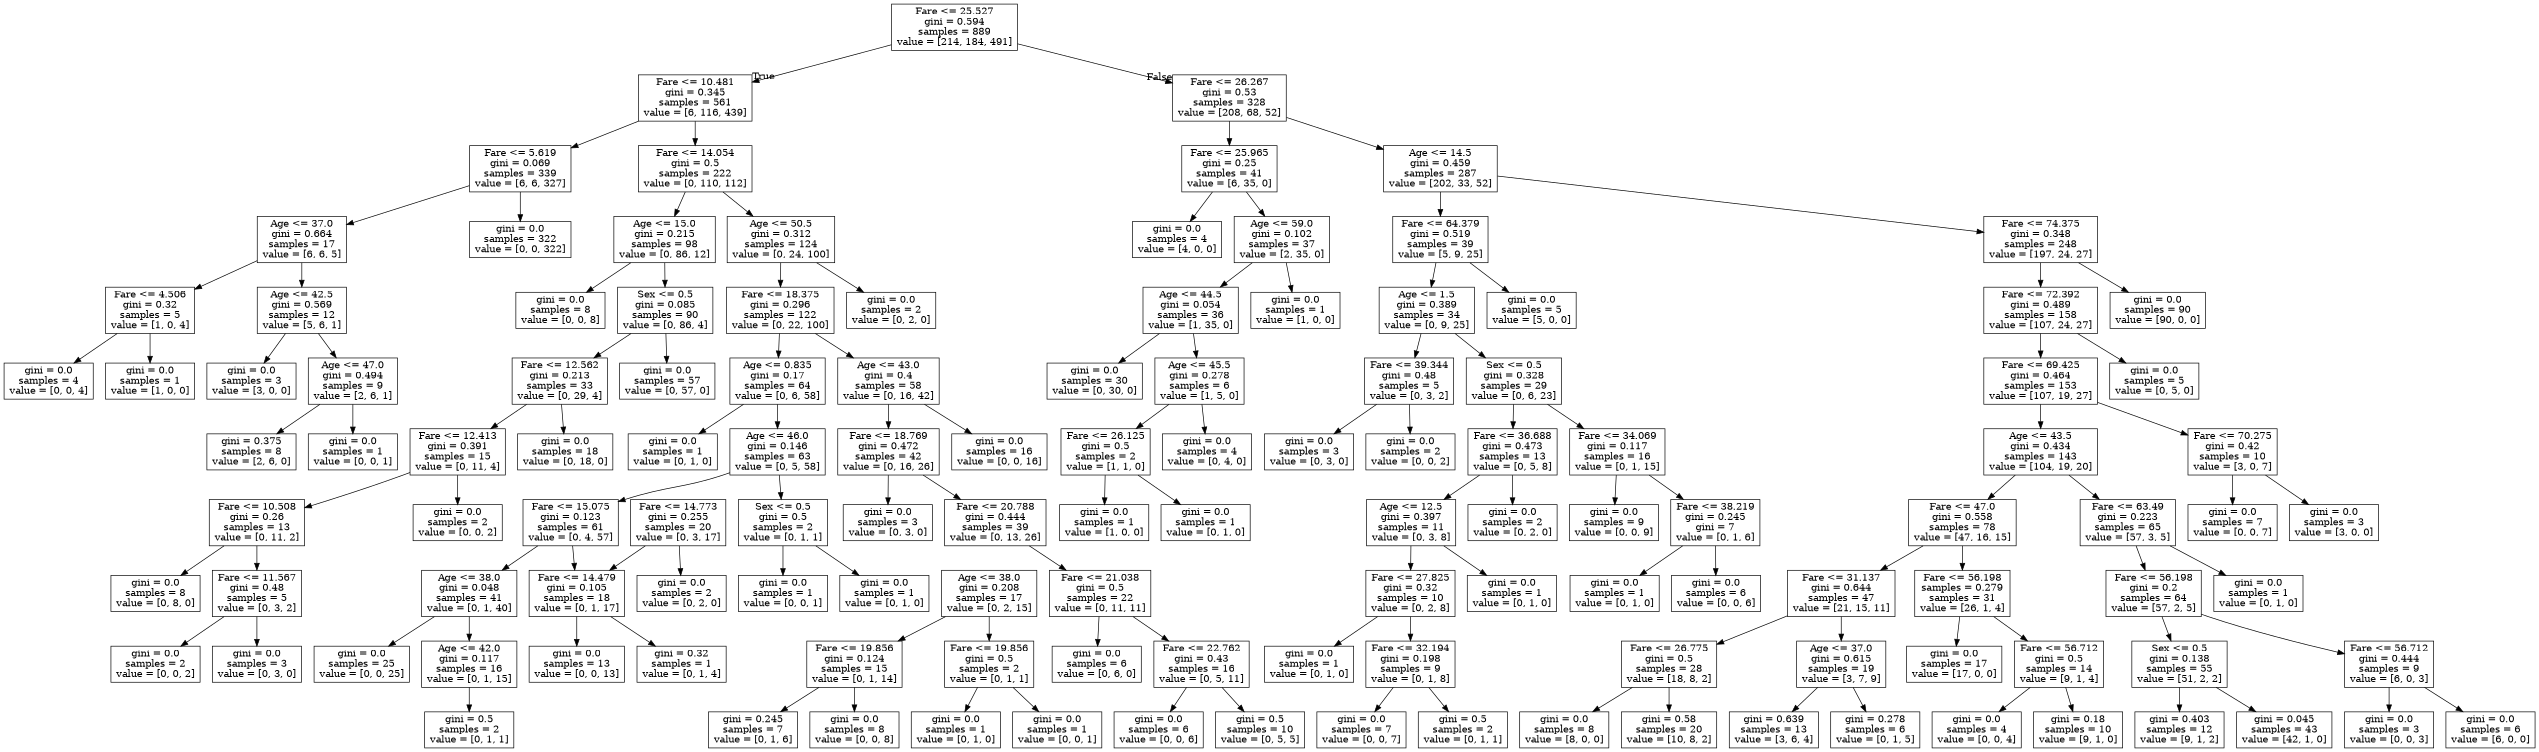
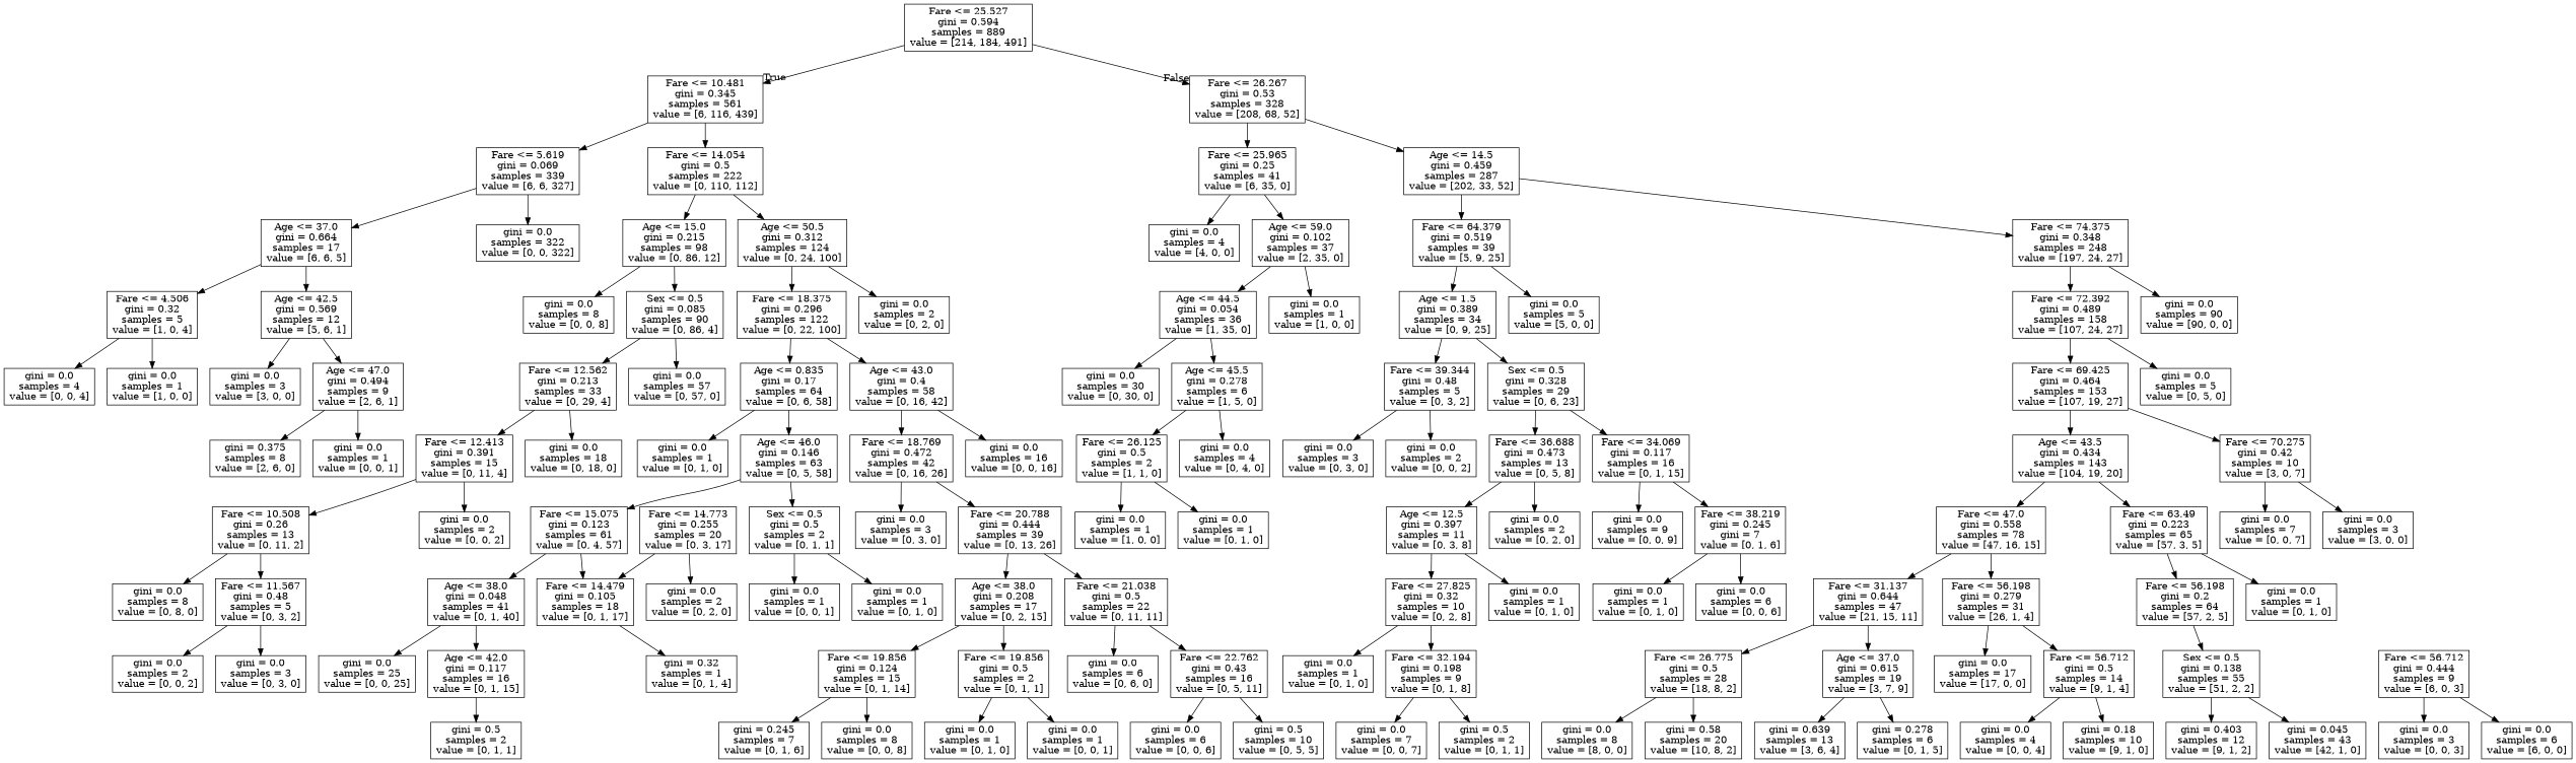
  digraph {
    node [shape=box]
    n1 [label="Fare <= 25.527\ngini = 0.594\nsamples = 889\nvalue = [214, 184, 491]"]
    n2 [label="Fare <= 10.481\ngini = 0.345\nsamples = 561\nvalue = [6, 116, 439]"]
    n3 [label="Fare <= 26.267\ngini = 0.53\nsamples = 328\nvalue = [208, 68, 52]"]
    n4 [label="Fare <= 5.619\ngini = 0.069\nsamples = 339\nvalue = [6, 6, 327]"]
    n5 [label="Fare <= 14.054\ngini = 0.5\nsamples = 222\nvalue = [0, 110, 112]"]
    n6 [label="Fare <= 25.965\ngini = 0.25\nsamples = 41\nvalue = [6, 35, 0]"]
    n7 [label="Age <= 14.5\ngini = 0.459\nsamples = 287\nvalue = [202, 33, 52]"]
    n8 [label="Age <= 37.0\ngini = 0.664\nsamples = 17\nvalue = [6, 6, 5]"]
    n9 [label="gini = 0.0\nsamples = 322\nvalue = [0, 0, 322]"]
    n10 [label="Age <= 15.0\ngini = 0.215\nsamples = 98\nvalue = [0, 86, 12]"]
    n11 [label="Age <= 50.5\ngini = 0.312\nsamples = 124\nvalue = [0, 24, 100]"]
    n12 [label="Fare <= 4.506\ngini = 0.32\nsamples = 5\nvalue = [1, 0, 4]"]
    n13 [label="Age <= 42.5\ngini = 0.569\nsamples = 12\nvalue = [5, 6, 1]"]
    n14 [label="gini = 0.0\nsamples = 4\nvalue = [0, 0, 4]"]
    n15 [label="gini = 0.0\nsamples = 1\nvalue = [1, 0, 0]"]
    n16 [label="gini = 0.0\nsamples = 3\nvalue = [3, 0, 0]"]
    n17 [label="Age <= 47.0\ngini = 0.494\nsamples = 9\nvalue = [2, 6, 1]"]
    n18 [label="gini = 0.375\nsamples = 8\nvalue = [2, 6, 0]"]
    n19 [label="gini = 0.0\nsamples = 1\nvalue = [0, 0, 1]"]
    n20 [label="gini = 0.0\nsamples = 8\nvalue = [0, 0, 8]"]
    n21 [label="Sex <= 0.5\ngini = 0.085\nsamples = 90\nvalue = [0, 86, 4]"]
    n22 [label="Fare <= 18.375\ngini = 0.296\nsamples = 122\nvalue = [0, 22, 100]"]
    n23 [label="gini = 0.0\nsamples = 2\nvalue = [0, 2, 0]"]
    n24 [label="Fare <= 12.562\ngini = 0.213\nsamples = 33\nvalue = [0, 29, 4]"]
    n25 [label="gini = 0.0\nsamples = 57\nvalue = [0, 57, 0]"]
    n26 [label="Fare <= 12.413\ngini = 0.391\nsamples = 15\nvalue = [0, 11, 4]"]
    n27 [label="gini = 0.0\nsamples = 18\nvalue = [0, 18, 0]"]
    n28 [label="Fare <= 10.508\ngini = 0.26\nsamples = 13\nvalue = [0, 11, 2]"]
    n29 [label="gini = 0.0\nsamples = 2\nvalue = [0, 0, 2]"]
    n30 [label="gini = 0.0\nsamples = 8\nvalue = [0, 8, 0]"]
    n31 [label="Fare <= 11.567\ngini = 0.48\nsamples = 5\nvalue = [0, 3, 2]"]
    n32 [label="gini = 0.0\nsamples = 2\nvalue = [0, 0, 2]"]
    n33 [label="gini = 0.0\nsamples = 3\nvalue = [0, 3, 0]"]
    n34 [label="Age <= 0.835\ngini = 0.17\nsamples = 64\nvalue = [0, 6, 58]"]
    n35 [label="Age <= 43.0\ngini = 0.4\nsamples = 58\nvalue = [0, 16, 42]"]
    n36 [label="gini = 0.0\nsamples = 1\nvalue = [0, 1, 0]"]
    n37 [label="Age <= 46.0\ngini = 0.146\nsamples = 63\nvalue = [0, 5, 58]"]
    n38 [label="Fare <= 18.769\ngini = 0.472\nsamples = 42\nvalue = [0, 16, 26]"]
    n39 [label="gini = 0.0\nsamples = 16\nvalue = [0, 0, 16]"]
    n40 [label="Fare <= 15.075\ngini = 0.123\nsamples = 61\nvalue = [0, 4, 57]"]
    n41 [label="Sex <= 0.5\ngini = 0.5\nsamples = 2\nvalue = [0, 1, 1]"]
    n42 [label="Age <= 38.0\ngini = 0.048\nsamples = 41\nvalue = [0, 1, 40]"]
    n43 [label="Fare <= 14.479\ngini = 0.105\nsamples = 18\nvalue = [0, 1, 17]"]
    n44 [label="gini = 0.0\nsamples = 1\nvalue = [0, 0, 1]"]
    n45 [label="gini = 0.0\nsamples = 1\nvalue = [0, 1, 0]"]
    n46 [label="Fare <= 14.773\ngini = 0.255\nsamples = 20\nvalue = [0, 3, 17]"]
    n47 [label="gini = 0.0\nsamples = 2\nvalue = [0, 2, 0]"]
    n48 [label="gini = 0.0\nsamples = 25\nvalue = [0, 0, 25]"]
    n49 [label="Age <= 42.0\ngini = 0.117\nsamples = 16\nvalue = [0, 1, 15]"]
-   n50 [label="gini = 0.0\nsamples = 13\nvalue = [0, 0, 13]"]
    n51 [label="gini = 0.32\nsamples = 1\nvalue = [0, 1, 4]"]
    n52 [label="gini = 0.5\nsamples = 2\nvalue = [0, 1, 1]"]
    n53 [label="gini = 0.0\nsamples = 3\nvalue = [0, 3, 0]"]
    n54 [label="Fare <= 20.788\ngini = 0.444\nsamples = 39\nvalue = [0, 13, 26]"]
    n55 [label="Age <= 38.0\ngini = 0.208\nsamples = 17\nvalue = [0, 2, 15]"]
    n56 [label="Fare <= 21.038\ngini = 0.5\nsamples = 22\nvalue = [0, 11, 11]"]
    n57 [label="Fare <= 19.856\ngini = 0.124\nsamples = 15\nvalue = [0, 1, 14]"]
    n58 [label="Fare <= 19.856\ngini = 0.5\nsamples = 2\nvalue = [0, 1, 1]"]
    n59 [label="gini = 0.0\nsamples = 6\nvalue = [0, 6, 0]"]
    n60 [label="Fare <= 22.762\ngini = 0.43\nsamples = 16\nvalue = [0, 5, 11]"]
    n61 [label="gini = 0.245\nsamples = 7\nvalue = [0, 1, 6]"]
    n62 [label="gini = 0.0\nsamples = 8\nvalue = [0, 0, 8]"]
    n63 [label="gini = 0.0\nsamples = 1\nvalue = [0, 1, 0]"]
    n64 [label="gini = 0.0\nsamples = 1\nvalue = [0, 0, 1]"]
    n65 [label="gini = 0.0\nsamples = 6\nvalue = [0, 0, 6]"]
    n66 [label="gini = 0.5\nsamples = 10\nvalue = [0, 5, 5]"]
    n67 [label="gini = 0.0\nsamples = 4\nvalue = [4, 0, 0]"]
    n68 [label="Age <= 59.0\ngini = 0.102\nsamples = 37\nvalue = [2, 35, 0]"]
    n69 [label="Fare <= 64.379\ngini = 0.519\nsamples = 39\nvalue = [5, 9, 25]"]
    n70 [label="Fare <= 74.375\ngini = 0.348\nsamples = 248\nvalue = [197, 24, 27]"]
    n71 [label="Age <= 44.5\ngini = 0.054\nsamples = 36\nvalue = [1, 35, 0]"]
    n72 [label="gini = 0.0\nsamples = 1\nvalue = [1, 0, 0]"]
    n73 [label="gini = 0.0\nsamples = 30\nvalue = [0, 30, 0]"]
    n74 [label="Age <= 45.5\ngini = 0.278\nsamples = 6\nvalue = [1, 5, 0]"]
    n75 [label="Fare <= 26.125\ngini = 0.5\nsamples = 2\nvalue = [1, 1, 0]"]
    n76 [label="gini = 0.0\nsamples = 4\nvalue = [0, 4, 0]"]
    n77 [label="gini = 0.0\nsamples = 1\nvalue = [1, 0, 0]"]
    n78 [label="gini = 0.0\nsamples = 1\nvalue = [0, 1, 0]"]
    n79 [label="Age <= 1.5\ngini = 0.389\nsamples = 34\nvalue = [0, 9, 25]"]
    n80 [label="gini = 0.0\nsamples = 5\nvalue = [5, 0, 0]"]
    n81 [label="Fare <= 72.392\ngini = 0.489\nsamples = 158\nvalue = [107, 24, 27]"]
    n82 [label="gini = 0.0\nsamples = 90\nvalue = [90, 0, 0]"]
    n83 [label="Fare <= 39.344\ngini = 0.48\nsamples = 5\nvalue = [0, 3, 2]"]
    n84 [label="Sex <= 0.5\ngini = 0.328\nsamples = 29\nvalue = [0, 6, 23]"]
    n85 [label="gini = 0.0\nsamples = 3\nvalue = [0, 3, 0]"]
    n86 [label="gini = 0.0\nsamples = 2\nvalue = [0, 0, 2]"]
    n87 [label="Fare <= 36.688\ngini = 0.473\nsamples = 13\nvalue = [0, 5, 8]"]
    n88 [label="Fare <= 34.069\ngini = 0.117\nsamples = 16\nvalue = [0, 1, 15]"]
    n89 [label="Age <= 12.5\ngini = 0.397\nsamples = 11\nvalue = [0, 3, 8]"]
    n90 [label="gini = 0.0\nsamples = 2\nvalue = [0, 2, 0]"]
    n91 [label="gini = 0.0\nsamples = 9\nvalue = [0, 0, 9]"]
    n92 [label="Fare <= 38.219\ngini = 0.245\ngini = 7\nvalue = [0, 1, 6]"]
    n93 [label="Fare <= 27.825\ngini = 0.32\nsamples = 10\nvalue = [0, 2, 8]"]
    n94 [label="gini = 0.0\nsamples = 1\nvalue = [0, 1, 0]"]
    n95 [label="gini = 0.0\nsamples = 1\nvalue = [0, 1, 0]"]
    n96 [label="Fare <= 32.194\ngini = 0.198\nsamples = 9\nvalue = [0, 1, 8]"]
    n97 [label="gini = 0.0\nsamples = 7\nvalue = [0, 0, 7]"]
    n98 [label="gini = 0.5\nsamples = 2\nvalue = [0, 1, 1]"]
    n99 [label="gini = 0.0\nsamples = 1\nvalue = [0, 1, 0]"]
    n100 [label="gini = 0.0\nsamples = 6\nvalue = [0, 0, 6]"]
    n101 [label="Fare <= 69.425\ngini = 0.464\nsamples = 153\nvalue = [107, 19, 27]"]
    n102 [label="gini = 0.0\nsamples = 5\nvalue = [0, 5, 0]"]
    n103 [label="Age <= 43.5\ngini = 0.434\nsamples = 143\nvalue = [104, 19, 20]"]
    n104 [label="Fare <= 70.275\ngini = 0.42\nsamples = 10\nvalue = [3, 0, 7]"]
    n105 [label="Fare <= 47.0\ngini = 0.558\nsamples = 78\nvalue = [47, 16, 15]"]
    n106 [label="Fare <= 63.49\ngini = 0.223\nsamples = 65\nvalue = [57, 3, 5]"]
    n107 [label="gini = 0.0\nsamples = 7\nvalue = [0, 0, 7]"]
    n108 [label="gini = 0.0\nsamples = 3\nvalue = [3, 0, 0]"]
    n109 [label="Fare <= 31.137\ngini = 0.644\nsamples = 47\nvalue = [21, 15, 11]"]
-   n110 [label="Fare <= 56.198\nsamples = 0.279\nsamples = 31\nvalue = [26, 1, 4]"]
+   n110 [label="Fare <= 56.198\ngini = 0.279\nsamples = 31\nvalue = [26, 1, 4]"]
    n111 [label="Fare <= 56.198\ngini = 0.2\nsamples = 64\nvalue = [57, 2, 5]"]
    n112 [label="gini = 0.0\nsamples = 1\nvalue = [0, 1, 0]"]
    n113 [label="Fare <= 26.775\ngini = 0.5\nsamples = 28\nvalue = [18, 8, 2]"]
    n114 [label="Age <= 37.0\ngini = 0.615\nsamples = 19\nvalue = [3, 7, 9]"]
    n115 [label="gini = 0.0\nsamples = 17\nvalue = [17, 0, 0]"]
    n116 [label="Fare <= 56.712\ngini = 0.5\nsamples = 14\nvalue = [9, 1, 4]"]
    n117 [label="gini = 0.0\nsamples = 8\nvalue = [8, 0, 0]"]
    n118 [label="gini = 0.58\nsamples = 20\nvalue = [10, 8, 2]"]
    n119 [label="gini = 0.639\nsamples = 13\nvalue = [3, 6, 4]"]
    n120 [label="gini = 0.278\nsamples = 6\nvalue = [0, 1, 5]"]
    n121 [label="gini = 0.0\nsamples = 4\nvalue = [0, 0, 4]"]
    n122 [label="gini = 0.18\nsamples = 10\nvalue = [9, 1, 0]"]
    n123 [label="Sex <= 0.5\ngini = 0.138\nsamples = 55\nvalue = [51, 2, 2]"]
    n124 [label="Fare <= 56.712\ngini = 0.444\nsamples = 9\nvalue = [6, 0, 3]"]
    n125 [label="gini = 0.403\nsamples = 12\nvalue = [9, 1, 2]"]
    n126 [label="gini = 0.045\nsamples = 43\nvalue = [42, 1, 0]"]
    n127 [label="gini = 0.0\nsamples = 3\nvalue = [0, 0, 3]"]
    n128 [label="gini = 0.0\nsamples = 6\nvalue = [6, 0, 0]"]
    n1 -> n2 [headlabel=True labelangle=45 labeldistance=2.5]
    n1 -> n3 [headlabel=False labelangle=-45 labeldistance=2.5]
    n2 -> n4
    n2 -> n5
    n3 -> n6
    n3 -> n7
    n4 -> n8
    n4 -> n9
    n5 -> n10
    n5 -> n11
    n6 -> n67
    n6 -> n68
    n7 -> n69
    n7 -> n70
    n8 -> n12
    n8 -> n13
    n10 -> n20
    n10 -> n21
    n11 -> n22
    n11 -> n23
    n12 -> n14
    n12 -> n15
    n13 -> n16
    n13 -> n17
    n17 -> n18
    n17 -> n19
    n21 -> n24
    n21 -> n25
    n22 -> n34
    n22 -> n35
    n24 -> n26
    n24 -> n27
    n26 -> n28
    n26 -> n29
    n28 -> n30
    n28 -> n31
    n31 -> n32
    n31 -> n33
    n34 -> n36
    n34 -> n37
    n35 -> n38
    n35 -> n39
    n37 -> n40
    n37 -> n41
    n38 -> n53
    n38 -> n54
    n40 -> n42
    n40 -> n43
    n41 -> n44
    n41 -> n45
    n42 -> n48
    n42 -> n49
-   n43 -> n50
    n43 -> n51
    n46 -> n43
    n46 -> n47
    n49 -> n52
+   n54 -> n55
    n54 -> n56
    n55 -> n57
    n55 -> n58
    n56 -> n59
    n56 -> n60
    n57 -> n61
    n57 -> n62
    n58 -> n63
    n58 -> n64
    n60 -> n65
    n60 -> n66
    n68 -> n71
    n68 -> n72
    n69 -> n79
    n69 -> n80
    n70 -> n81
    n70 -> n82
    n71 -> n73
    n71 -> n74
    n74 -> n75
    n74 -> n76
    n75 -> n77
    n75 -> n78
    n79 -> n83
    n79 -> n84
    n81 -> n101
    n81 -> n102
    n83 -> n85
    n83 -> n86
    n84 -> n87
    n84 -> n88
    n87 -> n89
    n87 -> n90
    n88 -> n91
    n88 -> n92
    n89 -> n93
    n89 -> n94
    n92 -> n99
    n92 -> n100
    n93 -> n95
    n93 -> n96
    n96 -> n97
    n96 -> n98
    n101 -> n103
    n101 -> n104
    n103 -> n105
    n103 -> n106
    n104 -> n107
    n104 -> n108
    n105 -> n109
    n105 -> n110
    n106 -> n111
    n106 -> n112
    n109 -> n113
    n109 -> n114
    n110 -> n115
    n110 -> n116
    n111 -> n123
-   n111 -> n124
    n113 -> n117
    n113 -> n118
    n114 -> n119
    n114 -> n120
    n116 -> n121
    n116 -> n122
    n123 -> n125
    n123 -> n126
    n124 -> n127
    n124 -> n128
  }
